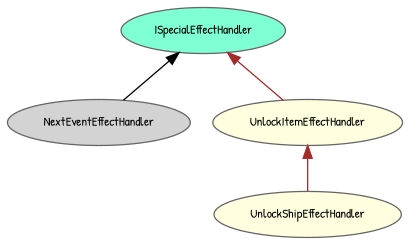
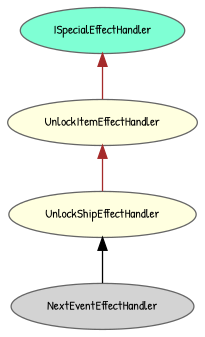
  digraph {
    fontname="Patrick Hand"
    rankdir=TB
    node [color=grey40 fillcolor=lightyellow fontname="Patrick Hand" fontsize=10 margin=0.1 style=filled]
    edge [color=brown dir=back fontname="Patrick Hand" fontsize=10 labelfontname=Helvetica labelfontsize=10 style=solid]
    n1 [fillcolor=aquamarine height=0.2 label=ISpecialEffectHandler width=0.4]
    n2 [fillcolor=lightgrey height=0.2 label=NextEventEffectHandler width=0.4]
    n3 [height=0.2 label=UnlockItemEffectHandler width=0.4]
    n4 [height=0.2 label=UnlockShipEffectHandler width=0.4]
-   n1 -> n2 [color=black]
+   n4 -> n2 [color=black]
    n1 -> n3
    n3 -> n4
  }
